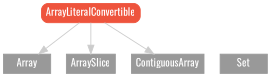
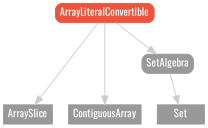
  strict digraph {
    fontname=Oswald
    node [color="#999999" fillcolor="#999999" fontcolor=white fontname=Oswald fontsize=12 margin="0.07,0.05" shape=box style=filled]
    edge [color="#cccccc" fontname=Oswald]
-   Array [height=0.3]
    ArraySlice [height=0.3]
    ContiguousArray [height=0.3]
    Set [height=0.3]
    ArrayLiteralConvertible [color="#ee543d" fillcolor="#ee543d" height=0.3 style="filled,rounded"]
+   SetAlgebra [height=0.3 style="filled,rounded"]
    subgraph sub_1 {
      rank=max
-     Array
      ArraySlice
      ContiguousArray
      Set
    }
-   ArrayLiteralConvertible -> Array
    ArrayLiteralConvertible -> ArraySlice
    ArrayLiteralConvertible -> ContiguousArray
+   ArrayLiteralConvertible -> SetAlgebra
+   SetAlgebra -> Set
  }
